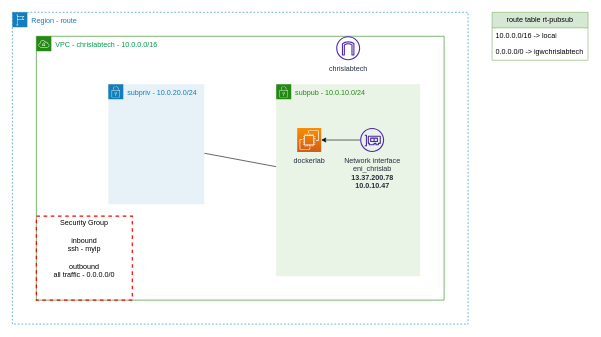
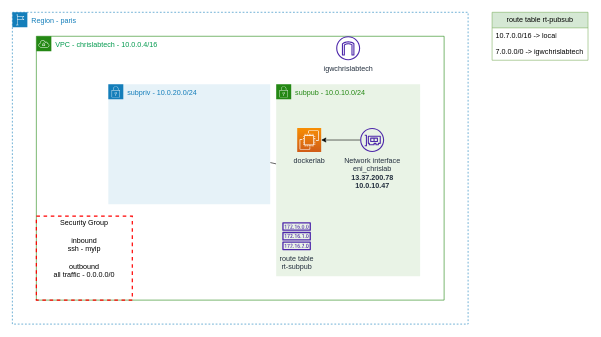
  <mxCell id="0" />
  <mxCell id="1" parent="0" />
- <mxCell id="2" value="&lt;font color=&quot;#00994d&quot;&gt;VPC - chrislabtech - 10.0.0.0/16&amp;nbsp;&lt;/font&gt;" style="points=[[0,0],[0.25,0],[0.5,0],[0.75,0],[1,0],[1,0.25],[1,0.5],[1,0.75],[1,1],[0.75,1],[0.5,1],[0.25,1],[0,1],[0,0.75],[0,0.5],[0,0.25]];outlineConnect=0;gradientColor=none;html=1;whiteSpace=wrap;fontSize=12;fontStyle=0;container=1;pointerEvents=0;collapsible=0;recursiveResize=0;shape=mxgraph.aws4.group;grIcon=mxgraph.aws4.group_vpc;strokeColor=#248814;fillColor=none;verticalAlign=top;align=left;spacingLeft=30;fontColor=#AAB7B8;dashed=0;" parent="1" vertex="1"><mxGeometry x="60" y="60" width="680" height="440" as="geometry" /></mxCell>
+ <mxCell id="2" value="&lt;font color=&quot;#00994d&quot;&gt;VPC - chrislabtech - 10.0.0.4/16&amp;nbsp;&lt;/font&gt;" style="points=[[0,0],[0.25,0],[0.5,0],[0.75,0],[1,0],[1,0.25],[1,0.5],[1,0.75],[1,1],[0.75,1],[0.5,1],[0.25,1],[0,1],[0,0.75],[0,0.5],[0,0.25]];outlineConnect=0;gradientColor=none;html=1;whiteSpace=wrap;fontSize=12;fontStyle=0;container=1;pointerEvents=0;collapsible=0;recursiveResize=0;shape=mxgraph.aws4.group;grIcon=mxgraph.aws4.group_vpc;strokeColor=#248814;fillColor=none;verticalAlign=top;align=left;spacingLeft=30;fontColor=#AAB7B8;dashed=0;" parent="1" vertex="1"><mxGeometry x="60" y="60" width="680" height="440" as="geometry" /></mxCell>
  <mxCell id="3" value="" style="endArrow=none;html=1;rounded=0;" parent="2" source="4" target="5" edge="1"><mxGeometry width="50" height="50" relative="1" as="geometry"><mxPoint x="450" y="90" as="sourcePoint" /><mxPoint x="500" y="40" as="targetPoint" /></mxGeometry></mxCell>
  <mxCell id="4" value="subpub - 10.0.10.0/24" style="points=[[0,0],[0.25,0],[0.5,0],[0.75,0],[1,0],[1,0.25],[1,0.5],[1,0.75],[1,1],[0.75,1],[0.5,1],[0.25,1],[0,1],[0,0.75],[0,0.5],[0,0.25]];outlineConnect=0;gradientColor=none;html=1;whiteSpace=wrap;fontSize=12;fontStyle=0;container=1;pointerEvents=0;collapsible=0;recursiveResize=0;shape=mxgraph.aws4.group;grIcon=mxgraph.aws4.group_security_group;grStroke=0;strokeColor=#248814;fillColor=#E9F3E6;verticalAlign=top;align=left;spacingLeft=30;fontColor=#248814;dashed=0;" parent="2" vertex="1"><mxGeometry x="400" y="80" width="240" height="320" as="geometry" /></mxCell>
- <mxCell id="5" value="subpriv - 10.0.20.0/24" style="points=[[0,0],[0.25,0],[0.5,0],[0.75,0],[1,0],[1,0.25],[1,0.5],[1,0.75],[1,1],[0.75,1],[0.5,1],[0.25,1],[0,1],[0,0.75],[0,0.5],[0,0.25]];outlineConnect=0;gradientColor=none;html=1;whiteSpace=wrap;fontSize=12;fontStyle=0;container=1;pointerEvents=0;collapsible=0;recursiveResize=0;shape=mxgraph.aws4.group;grIcon=mxgraph.aws4.group_security_group;grStroke=0;strokeColor=#147EBA;fillColor=#E6F2F8;verticalAlign=top;align=left;spacingLeft=30;fontColor=#147EBA;dashed=0;" parent="2" vertex="1"><mxGeometry x="120" y="80" width="160" height="200" as="geometry" /></mxCell>
- <mxCell id="6" value="&lt;span style=&quot;background-color: rgb(255, 255, 255);&quot;&gt;chrislabtech&lt;/span&gt;" style="sketch=0;outlineConnect=0;fontColor=#232F3E;gradientColor=none;fillColor=#4D27AA;strokeColor=none;dashed=0;verticalLabelPosition=bottom;verticalAlign=top;align=center;html=1;fontSize=12;fontStyle=0;aspect=fixed;pointerEvents=1;shape=mxgraph.aws4.internet_gateway;" parent="2" vertex="1"><mxGeometry x="500" width="40" height="40" as="geometry" /></mxCell>
- <mxCell id="7" value="Region - route" style="points=[[0,0],[0.25,0],[0.5,0],[0.75,0],[1,0],[1,0.25],[1,0.5],[1,0.75],[1,1],[0.75,1],[0.5,1],[0.25,1],[0,1],[0,0.75],[0,0.5],[0,0.25]];outlineConnect=0;gradientColor=none;html=1;whiteSpace=wrap;fontSize=12;fontStyle=0;container=1;pointerEvents=0;collapsible=0;recursiveResize=0;shape=mxgraph.aws4.group;grIcon=mxgraph.aws4.group_region;strokeColor=#147EBA;fillColor=none;verticalAlign=top;align=left;spacingLeft=30;fontColor=#147EBA;dashed=1;" parent="1" vertex="1"><mxGeometry x="20" y="20" width="760" height="520" as="geometry" /></mxCell>
+ <mxCell id="5" value="subpriv - 10.0.20.0/24" style="points=[[0,0],[0.25,0],[0.5,0],[0.75,0],[1,0],[1,0.25],[1,0.5],[1,0.75],[1,1],[0.75,1],[0.5,1],[0.25,1],[0,1],[0,0.75],[0,0.5],[0,0.25]];outlineConnect=0;gradientColor=none;html=1;whiteSpace=wrap;fontSize=12;fontStyle=0;container=1;pointerEvents=0;collapsible=0;recursiveResize=0;shape=mxgraph.aws4.group;grIcon=mxgraph.aws4.group_security_group;grStroke=0;strokeColor=#147EBA;fillColor=#E6F2F8;verticalAlign=top;align=left;spacingLeft=30;fontColor=#147EBA;dashed=0;" parent="2" vertex="1"><mxGeometry x="120" y="80" width="270" height="200" as="geometry" /></mxCell>
+ <mxCell id="6" value="&lt;span style=&quot;background-color: rgb(255, 255, 255);&quot;&gt;igwchrislabtech&lt;/span&gt;" style="sketch=0;outlineConnect=0;fontColor=#232F3E;gradientColor=none;fillColor=#4D27AA;strokeColor=none;dashed=0;verticalLabelPosition=bottom;verticalAlign=top;align=center;html=1;fontSize=12;fontStyle=0;aspect=fixed;pointerEvents=1;shape=mxgraph.aws4.internet_gateway;" parent="2" vertex="1"><mxGeometry x="500" width="40" height="40" as="geometry" /></mxCell>
+ <mxCell id="7" value="Region - paris" style="points=[[0,0],[0.25,0],[0.5,0],[0.75,0],[1,0],[1,0.25],[1,0.5],[1,0.75],[1,1],[0.75,1],[0.5,1],[0.25,1],[0,1],[0,0.75],[0,0.5],[0,0.25]];outlineConnect=0;gradientColor=none;html=1;whiteSpace=wrap;fontSize=12;fontStyle=0;container=1;pointerEvents=0;collapsible=0;recursiveResize=0;shape=mxgraph.aws4.group;grIcon=mxgraph.aws4.group_region;strokeColor=#147EBA;fillColor=none;verticalAlign=top;align=left;spacingLeft=30;fontColor=#147EBA;dashed=1;" parent="1" vertex="1"><mxGeometry x="20" y="20" width="760" height="520" as="geometry" /></mxCell>
+ <mxCell id="8" value="route table&lt;br&gt;rt-subpub" style="sketch=0;outlineConnect=0;fontColor=#232F3E;gradientColor=none;fillColor=#4D27AA;strokeColor=none;dashed=0;verticalLabelPosition=bottom;verticalAlign=top;align=center;html=1;fontSize=12;fontStyle=0;aspect=fixed;pointerEvents=1;shape=mxgraph.aws4.route_table;" parent="7" vertex="1"><mxGeometry x="450" y="350" width="48" height="46.77" as="geometry" /></mxCell>
  <mxCell id="9" value="dockerlab" style="sketch=0;points=[[0,0,0],[0.25,0,0],[0.5,0,0],[0.75,0,0],[1,0,0],[0,1,0],[0.25,1,0],[0.5,1,0],[0.75,1,0],[1,1,0],[0,0.25,0],[0,0.5,0],[0,0.75,0],[1,0.25,0],[1,0.5,0],[1,0.75,0]];outlineConnect=0;fontColor=#232F3E;gradientColor=#F78E04;gradientDirection=north;fillColor=#D05C17;strokeColor=#ffffff;dashed=0;verticalLabelPosition=bottom;verticalAlign=top;align=center;html=1;fontSize=12;fontStyle=0;aspect=fixed;shape=mxgraph.aws4.resourceIcon;resIcon=mxgraph.aws4.ec2;" parent="7" vertex="1"><mxGeometry x="475" y="193" width="40" height="40" as="geometry" /></mxCell>
  <mxCell id="10" style="edgeStyle=orthogonalEdgeStyle;rounded=0;orthogonalLoop=1;jettySize=auto;html=1;entryX=1;entryY=0.5;entryDx=0;entryDy=0;entryPerimeter=0;" edge="1" parent="7" source="11" target="9"><mxGeometry relative="1" as="geometry" /></mxCell>
  <mxCell id="11" value="Network interface&lt;br&gt;eni_chrislab&lt;br&gt;&lt;b&gt;13.37.200.78&lt;br&gt;10.0.10.47&lt;br&gt;&lt;br&gt;&lt;/b&gt;" style="sketch=0;outlineConnect=0;fontColor=#232F3E;gradientColor=none;fillColor=#4D27AA;strokeColor=none;dashed=0;verticalLabelPosition=bottom;verticalAlign=top;align=center;html=1;fontSize=12;fontStyle=0;aspect=fixed;pointerEvents=1;shape=mxgraph.aws4.elastic_network_interface;" vertex="1" parent="7"><mxGeometry x="580" y="193" width="40" height="40" as="geometry" /></mxCell>
  <mxCell id="12" value="Security Group&lt;br&gt;&lt;br&gt;inbound&lt;br&gt;ssh - myip&lt;br&gt;&lt;br&gt;outbound&lt;br&gt;all traffic - 0.0.0.0/0" style="fontStyle=0;verticalAlign=top;align=center;spacingTop=-2;fillColor=none;rounded=0;whiteSpace=wrap;html=1;strokeColor=#FF0000;strokeWidth=2;dashed=1;container=1;collapsible=0;expand=0;recursiveResize=0;" vertex="1" parent="7"><mxGeometry x="40" y="340" width="160" height="140" as="geometry" /></mxCell>
  <mxCell id="13" value="route table rt-pubsub" style="swimlane;fontStyle=0;childLayout=stackLayout;horizontal=1;startSize=26;fillColor=#d5e8d4;horizontalStack=0;resizeParent=1;resizeParentMax=0;resizeLast=0;collapsible=1;marginBottom=0;whiteSpace=wrap;html=1;strokeColor=#82b366;" parent="1" vertex="1"><mxGeometry x="820" y="20" width="160" height="80" as="geometry"><mxRectangle x="920" y="200" width="150" height="30" as="alternateBounds" /></mxGeometry></mxCell>
- <mxCell id="14" value="10.0.0.0/16 -&amp;gt; local" style="text;strokeColor=none;fillColor=none;align=left;verticalAlign=top;spacingLeft=4;spacingRight=4;overflow=hidden;rotatable=0;points=[[0,0.5],[1,0.5]];portConstraint=eastwest;whiteSpace=wrap;html=1;" parent="13" vertex="1"><mxGeometry y="26" width="160" height="26" as="geometry" /></mxCell>
- <mxCell id="15" value="0.0.0.0/0 -&amp;gt; igwchrislabtech" style="text;strokeColor=none;fillColor=none;align=left;verticalAlign=top;spacingLeft=4;spacingRight=4;overflow=hidden;rotatable=0;points=[[0,0.5],[1,0.5]];portConstraint=eastwest;whiteSpace=wrap;html=1;" parent="13" vertex="1"><mxGeometry y="52" width="160" height="28" as="geometry" /></mxCell>
+ <mxCell id="14" value="10.7.0.0/16 -&amp;gt; local" style="text;strokeColor=none;fillColor=none;align=left;verticalAlign=top;spacingLeft=4;spacingRight=4;overflow=hidden;rotatable=0;points=[[0,0.5],[1,0.5]];portConstraint=eastwest;whiteSpace=wrap;html=1;" parent="13" vertex="1"><mxGeometry y="26" width="160" height="26" as="geometry" /></mxCell>
+ <mxCell id="15" value="7.0.0.0/0 -&amp;gt; igwchrislabtech" style="text;strokeColor=none;fillColor=none;align=left;verticalAlign=top;spacingLeft=4;spacingRight=4;overflow=hidden;rotatable=0;points=[[0,0.5],[1,0.5]];portConstraint=eastwest;whiteSpace=wrap;html=1;" parent="13" vertex="1"><mxGeometry y="52" width="160" height="28" as="geometry" /></mxCell>
